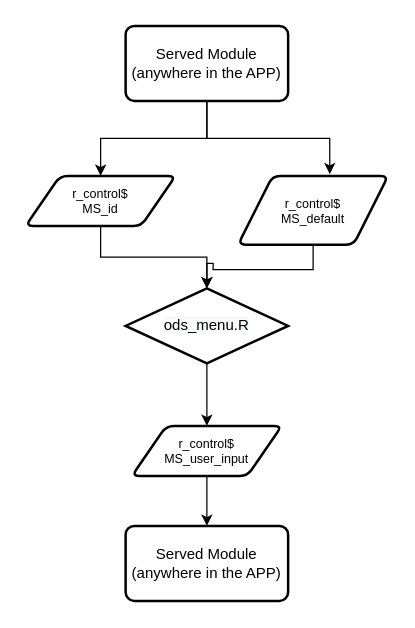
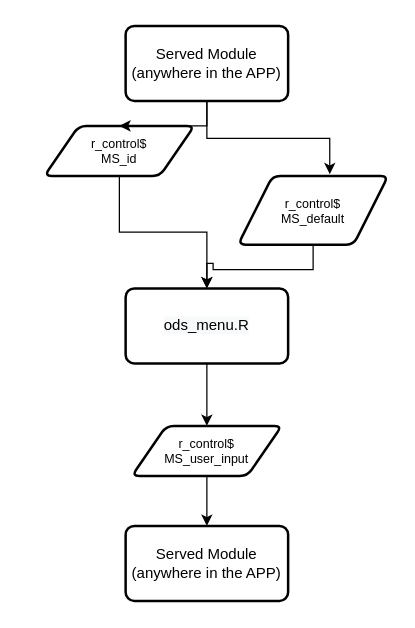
  <mxCell id="0" />
  <mxCell id="1" parent="0" />
  <mxCell id="2" style="edgeStyle=orthogonalEdgeStyle;rounded=0;orthogonalLoop=1;jettySize=auto;html=1;exitX=0.5;exitY=1;exitDx=0;exitDy=0;fontSize=10;" edge="1" parent="1" source="3" target="5"><mxGeometry relative="1" as="geometry" /></mxCell>
- <mxCell id="3" value="r_control$&lt;br&gt;MS_id" style="shape=parallelogram;html=1;strokeWidth=2;perimeter=parallelogramPerimeter;whiteSpace=wrap;rounded=1;arcSize=12;size=0.23;fontSize=10;" vertex="1" parent="1"><mxGeometry x="20" y="140" width="120" height="40" as="geometry" /></mxCell>
+ <mxCell id="3" value="r_control$&lt;br&gt;MS_id" style="shape=parallelogram;html=1;strokeWidth=2;perimeter=parallelogramPerimeter;whiteSpace=wrap;rounded=1;arcSize=12;size=0.23;fontSize=10;" vertex="1" parent="1"><mxGeometry x="35" y="100" width="120" height="40" as="geometry" /></mxCell>
  <mxCell id="4" style="edgeStyle=orthogonalEdgeStyle;rounded=0;orthogonalLoop=1;jettySize=auto;html=1;exitX=0.5;exitY=1;exitDx=0;exitDy=0;entryX=0.5;entryY=0;entryDx=0;entryDy=0;fontSize=10;" edge="1" parent="1" source="5" target="13"><mxGeometry relative="1" as="geometry" /></mxCell>
- <mxCell id="5" value="&lt;meta charset=&quot;utf-8&quot;&gt;&lt;span style=&quot;color: rgb(0, 0, 0); font-family: Helvetica; font-size: 12px; font-style: normal; font-variant-ligatures: normal; font-variant-caps: normal; font-weight: 400; letter-spacing: normal; orphans: 2; text-align: center; text-indent: 0px; text-transform: none; widows: 2; word-spacing: 0px; -webkit-text-stroke-width: 0px; background-color: rgb(248, 249, 250); text-decoration-thickness: initial; text-decoration-style: initial; text-decoration-color: initial; float: none; display: inline !important;&quot;&gt;ods_menu.R&lt;/span&gt;" style="rhombus;whiteSpace=wrap;html=1;absoluteArcSize=1;arcSize=14;strokeWidth=2;" vertex="1" parent="1"><mxGeometry x="100" y="230" width="130" height="60" as="geometry" /></mxCell>
+ <mxCell id="5" value="&lt;meta charset=&quot;utf-8&quot;&gt;&lt;span style=&quot;color: rgb(0, 0, 0); font-family: Helvetica; font-size: 12px; font-style: normal; font-variant-ligatures: normal; font-variant-caps: normal; font-weight: 400; letter-spacing: normal; orphans: 2; text-align: center; text-indent: 0px; text-transform: none; widows: 2; word-spacing: 0px; -webkit-text-stroke-width: 0px; background-color: rgb(248, 249, 250); text-decoration-thickness: initial; text-decoration-style: initial; text-decoration-color: initial; float: none; display: inline !important;&quot;&gt;ods_menu.R&lt;/span&gt;" style="rounded=1;whiteSpace=wrap;html=1;absoluteArcSize=1;arcSize=14;strokeWidth=2;" vertex="1" parent="1"><mxGeometry x="100" y="230" width="130" height="60" as="geometry" /></mxCell>
  <mxCell id="6" style="edgeStyle=orthogonalEdgeStyle;rounded=0;orthogonalLoop=1;jettySize=auto;html=1;exitX=0.5;exitY=1;exitDx=0;exitDy=0;fontSize=10;" edge="1" parent="1" source="8" target="3"><mxGeometry relative="1" as="geometry" /></mxCell>
  <mxCell id="7" style="edgeStyle=orthogonalEdgeStyle;rounded=0;orthogonalLoop=1;jettySize=auto;html=1;exitX=0.5;exitY=1;exitDx=0;exitDy=0;entryX=0.611;entryY=-0.025;entryDx=0;entryDy=0;entryPerimeter=0;fontSize=10;" edge="1" parent="1" source="8" target="10"><mxGeometry relative="1" as="geometry" /></mxCell>
  <mxCell id="8" value="Served Module&lt;br&gt;(anywhere in the APP)" style="rounded=1;whiteSpace=wrap;html=1;absoluteArcSize=1;arcSize=14;strokeWidth=2;" vertex="1" parent="1"><mxGeometry x="100" y="20" width="130" height="60" as="geometry" /></mxCell>
  <mxCell id="9" style="edgeStyle=orthogonalEdgeStyle;rounded=0;orthogonalLoop=1;jettySize=auto;html=1;exitX=0.5;exitY=1;exitDx=0;exitDy=0;entryX=0.5;entryY=0;entryDx=0;entryDy=0;fontSize=10;" edge="1" parent="1" source="10" target="5"><mxGeometry relative="1" as="geometry" /></mxCell>
  <mxCell id="10" value="r_control$&lt;br&gt;MS_default" style="shape=parallelogram;html=1;strokeWidth=2;perimeter=parallelogramPerimeter;whiteSpace=wrap;rounded=1;arcSize=12;size=0.23;fontSize=10;" vertex="1" parent="1"><mxGeometry x="190" y="140" width="120" height="55" as="geometry" /></mxCell>
  <mxCell id="11" value="Served Module&lt;br&gt;(anywhere in the APP)" style="rounded=1;whiteSpace=wrap;html=1;absoluteArcSize=1;arcSize=14;strokeWidth=2;" vertex="1" parent="1"><mxGeometry x="100" y="420" width="130" height="60" as="geometry" /></mxCell>
  <mxCell id="12" style="edgeStyle=orthogonalEdgeStyle;rounded=0;orthogonalLoop=1;jettySize=auto;html=1;exitX=0.5;exitY=1;exitDx=0;exitDy=0;fontSize=10;" edge="1" parent="1" source="13" target="11"><mxGeometry relative="1" as="geometry" /></mxCell>
  <mxCell id="13" value="r_control$&lt;br&gt;MS_user_input" style="shape=parallelogram;html=1;strokeWidth=2;perimeter=parallelogramPerimeter;whiteSpace=wrap;rounded=1;arcSize=12;size=0.23;fontSize=10;" vertex="1" parent="1"><mxGeometry x="105" y="340" width="120" height="40" as="geometry" /></mxCell>
